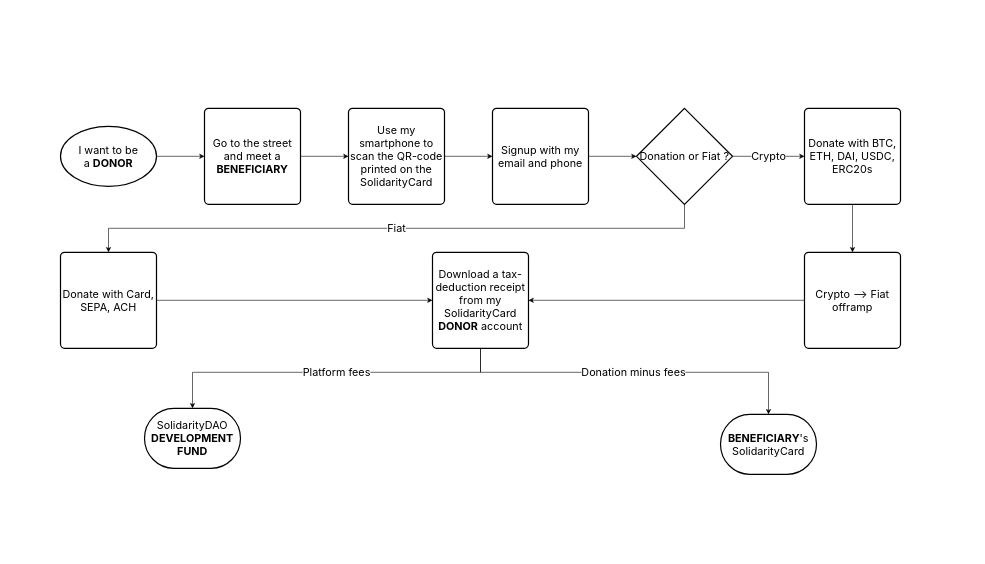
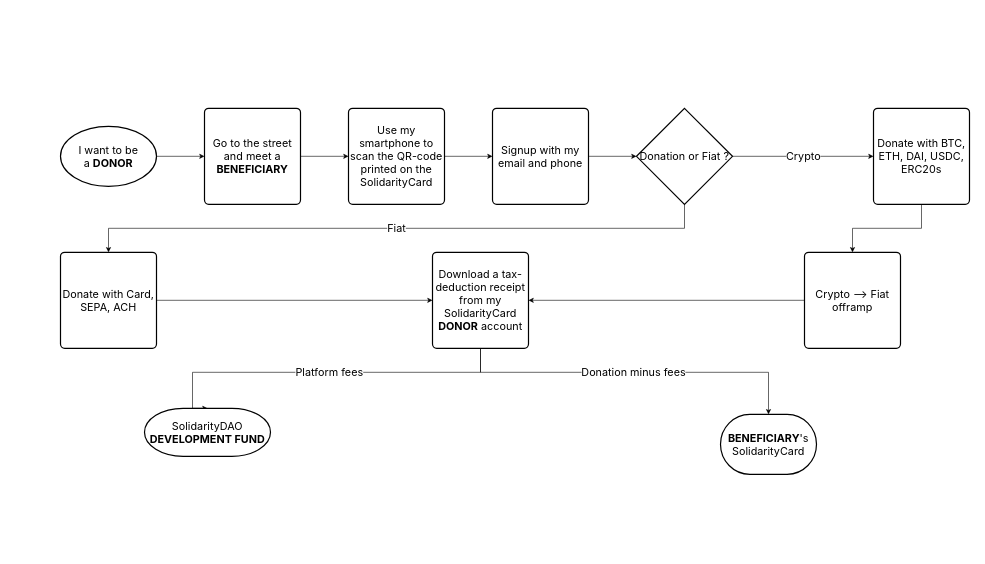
  <mxCell id="0" />
  <mxCell id="1" parent="0" />
  <mxCell id="2" value="" style="rounded=0;whiteSpace=wrap;html=1;strokeColor=none;fillColor=none;" vertex="1" parent="1"><mxGeometry width="1599" height="898" as="geometry" x="20" y="20" /></mxCell>
  <mxCell id="3" style="edgeStyle=orthogonalEdgeStyle;rounded=0;orthogonalLoop=1;jettySize=auto;html=1;exitX=1;exitY=0.5;exitDx=0;exitDy=0;exitPerimeter=0;entryX=0;entryY=0.5;entryDx=0;entryDy=0;fontSize=18;fontFamily=SF Pro Text;" parent="1" source="4" target="6" edge="1"><mxGeometry relative="1" as="geometry" /></mxCell>
  <mxCell id="4" value="&lt;font style=&quot;font-size: 18px&quot;&gt;I want to be a&amp;nbsp;&lt;b style=&quot;font-size: 18px&quot;&gt;DONOR&lt;/b&gt;&lt;/font&gt;" style="strokeWidth=2;html=1;shape=mxgraph.flowchart.start_1;whiteSpace=wrap;fontSize=18;fontFamily=SF Pro Text;" parent="1" vertex="1"><mxGeometry x="100" y="210" width="160" height="100" as="geometry" /></mxCell>
  <mxCell id="5" style="edgeStyle=orthogonalEdgeStyle;rounded=0;orthogonalLoop=1;jettySize=auto;html=1;exitX=1;exitY=0.5;exitDx=0;exitDy=0;entryX=0;entryY=0.5;entryDx=0;entryDy=0;fontSize=18;fontFamily=SF Pro Text;" parent="1" source="6" target="8" edge="1"><mxGeometry relative="1" as="geometry" /></mxCell>
  <mxCell id="6" value="Go to the street and meet a &lt;b&gt;BENEFICIARY&lt;/b&gt;" style="rounded=1;whiteSpace=wrap;html=1;absoluteArcSize=1;arcSize=14;strokeWidth=2;shadow=0;fontFamily=SF Pro Text;fontSize=18;" parent="1" vertex="1"><mxGeometry x="340" y="180" width="160" height="160" as="geometry" /></mxCell>
  <mxCell id="7" value="" style="edgeStyle=orthogonalEdgeStyle;rounded=0;orthogonalLoop=1;jettySize=auto;html=1;fontSize=18;fontFamily=SF Pro Text;" parent="1" source="8" target="10" edge="1"><mxGeometry relative="1" as="geometry" /></mxCell>
  <mxCell id="8" value="&lt;p&gt;Use my smartphone to scan the QR-code printed on the SolidarityCard&lt;br&gt;&lt;/p&gt;" style="rounded=1;whiteSpace=wrap;html=1;absoluteArcSize=1;arcSize=14;strokeWidth=2;shadow=0;fontFamily=SF Pro Text;fontSize=18;" parent="1" vertex="1"><mxGeometry x="580" y="180" width="160" height="160" as="geometry" /></mxCell>
  <mxCell id="9" style="edgeStyle=orthogonalEdgeStyle;rounded=0;orthogonalLoop=1;jettySize=auto;html=1;exitX=1;exitY=0.5;exitDx=0;exitDy=0;entryX=0;entryY=0.5;entryDx=0;entryDy=0;entryPerimeter=0;fontSize=18;fontFamily=SF Pro Text;" parent="1" source="10" target="13" edge="1"><mxGeometry relative="1" as="geometry" /></mxCell>
  <mxCell id="10" value="Signup with my email and phone" style="rounded=1;whiteSpace=wrap;html=1;absoluteArcSize=1;arcSize=14;strokeWidth=2;shadow=0;fontFamily=SF Pro Text;fontSize=18;" parent="1" vertex="1"><mxGeometry x="820" y="180" width="160" height="160" as="geometry" /></mxCell>
  <mxCell id="11" value="Crypto" style="edgeStyle=orthogonalEdgeStyle;rounded=0;orthogonalLoop=1;jettySize=auto;html=1;exitX=1;exitY=0.5;exitDx=0;exitDy=0;exitPerimeter=0;entryX=0;entryY=0.5;entryDx=0;entryDy=0;fontSize=18;fontFamily=SF Pro Text;" parent="1" source="13" target="15" edge="1"><mxGeometry relative="1" as="geometry" /></mxCell>
  <mxCell id="12" value="Fiat" style="edgeStyle=orthogonalEdgeStyle;rounded=0;orthogonalLoop=1;jettySize=auto;html=1;exitX=0.5;exitY=1;exitDx=0;exitDy=0;exitPerimeter=0;entryX=0.5;entryY=0;entryDx=0;entryDy=0;fontSize=18;fontFamily=SF Pro Text;" parent="1" source="13" target="19" edge="1"><mxGeometry relative="1" as="geometry" /></mxCell>
  <mxCell id="13" value="Donation or Fiat ?" style="strokeWidth=2;html=1;shape=mxgraph.flowchart.decision;whiteSpace=wrap;fontSize=18;fontFamily=SF Pro Text;" parent="1" vertex="1"><mxGeometry x="1060" y="180" width="160" height="160" as="geometry" /></mxCell>
  <mxCell id="14" value="" style="edgeStyle=orthogonalEdgeStyle;rounded=0;orthogonalLoop=1;jettySize=auto;html=1;fontSize=18;fontFamily=SF Pro Text;" parent="1" source="15" target="17" edge="1"><mxGeometry relative="1" as="geometry" /></mxCell>
- <mxCell id="15" value="Donate with BTC, ETH, DAI, USDC, ERC20s" style="rounded=1;whiteSpace=wrap;html=1;absoluteArcSize=1;arcSize=14;strokeWidth=2;shadow=0;fontFamily=SF Pro Text;fontSize=18;" parent="1" vertex="1"><mxGeometry x="1340" y="180" width="160" height="160" as="geometry" /></mxCell>
+ <mxCell id="15" value="Donate with BTC, ETH, DAI, USDC, ERC20s" style="rounded=1;whiteSpace=wrap;html=1;absoluteArcSize=1;arcSize=14;strokeWidth=2;shadow=0;fontFamily=SF Pro Text;fontSize=18;" parent="1" vertex="1"><mxGeometry x="1455" y="180" width="160" height="160" as="geometry" /></mxCell>
  <mxCell id="16" style="edgeStyle=orthogonalEdgeStyle;rounded=0;orthogonalLoop=1;jettySize=auto;html=1;exitX=0;exitY=0.5;exitDx=0;exitDy=0;entryX=1;entryY=0.5;entryDx=0;entryDy=0;fontSize=18;fontFamily=SF Pro Text;" parent="1" source="17" target="22" edge="1"><mxGeometry relative="1" as="geometry" /></mxCell>
  <mxCell id="17" value="Crypto --&amp;gt; Fiat offramp" style="rounded=1;whiteSpace=wrap;html=1;absoluteArcSize=1;arcSize=14;strokeWidth=2;shadow=0;fontFamily=SF Pro Text;fontSize=18;" parent="1" vertex="1"><mxGeometry x="1340" y="420" width="160" height="160" as="geometry" /></mxCell>
  <mxCell id="18" style="edgeStyle=orthogonalEdgeStyle;rounded=0;orthogonalLoop=1;jettySize=auto;html=1;exitX=1;exitY=0.5;exitDx=0;exitDy=0;entryX=0;entryY=0.5;entryDx=0;entryDy=0;fontSize=18;fontFamily=SF Pro Text;" parent="1" source="19" target="22" edge="1"><mxGeometry relative="1" as="geometry" /></mxCell>
  <mxCell id="19" value="Donate with Card, SEPA, ACH" style="rounded=1;whiteSpace=wrap;html=1;absoluteArcSize=1;arcSize=14;strokeWidth=2;shadow=0;fontFamily=SF Pro Text;fontSize=18;" parent="1" vertex="1"><mxGeometry x="100" y="420" width="160" height="160" as="geometry" /></mxCell>
  <mxCell id="20" value="Donation minus fees" style="edgeStyle=orthogonalEdgeStyle;rounded=0;orthogonalLoop=1;jettySize=auto;html=1;exitX=0.5;exitY=1;exitDx=0;exitDy=0;entryX=0.5;entryY=0;entryDx=0;entryDy=0;entryPerimeter=0;fontSize=18;fontFamily=SF Pro Text;" parent="1" source="22" target="23" edge="1"><mxGeometry relative="1" as="geometry"><Array as="points"><mxPoint x="800" y="620" /><mxPoint x="1280" y="620" /></Array></mxGeometry></mxCell>
  <mxCell id="21" value="Platform fees" style="edgeStyle=orthogonalEdgeStyle;rounded=0;orthogonalLoop=1;jettySize=auto;html=1;exitX=0.5;exitY=1;exitDx=0;exitDy=0;entryX=0.5;entryY=0;entryDx=0;entryDy=0;entryPerimeter=0;fontSize=18;align=center;fontFamily=SF Pro Text;" parent="1" source="22" target="24" edge="1"><mxGeometry x="-0.035" relative="1" as="geometry"><Array as="points"><mxPoint x="800" y="620" /><mxPoint x="320" y="620" /></Array><mxPoint as="offset" /></mxGeometry></mxCell>
  <mxCell id="22" value="Download a tax-deduction receipt from my SolidarityCard &lt;b&gt;DONOR&lt;/b&gt; account" style="rounded=1;whiteSpace=wrap;html=1;absoluteArcSize=1;arcSize=14;strokeWidth=2;shadow=0;fontFamily=SF Pro Text;fontSize=18;" parent="1" vertex="1"><mxGeometry x="720" y="420" width="160" height="160" as="geometry" /></mxCell>
  <mxCell id="23" value="&lt;b&gt;BENEFICIARY&lt;/b&gt;'s SolidarityCard" style="strokeWidth=2;html=1;shape=mxgraph.flowchart.terminator;whiteSpace=wrap;fontSize=18;fontFamily=SF Pro Text;" parent="1" vertex="1"><mxGeometry x="1200" y="690" width="160" height="100" as="geometry" /></mxCell>
- <mxCell id="24" value="SolidarityDAO &lt;b&gt;DEVELOPMENT FUND&lt;/b&gt;" style="strokeWidth=2;html=1;shape=mxgraph.flowchart.terminator;whiteSpace=wrap;fontSize=18;fontFamily=SF Pro Text;" parent="1" vertex="1"><mxGeometry x="240" y="680" width="160" height="100" as="geometry" /></mxCell>
+ <mxCell id="24" value="SolidarityDAO &lt;b&gt;DEVELOPMENT FUND&lt;/b&gt;" style="strokeWidth=2;html=1;shape=mxgraph.flowchart.terminator;whiteSpace=wrap;fontSize=18;fontFamily=SF Pro Text;" parent="1" vertex="1"><mxGeometry x="240" y="680" width="210" height="80" as="geometry" /></mxCell>
